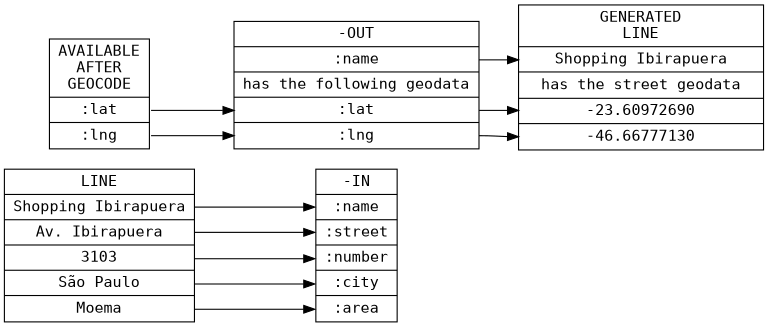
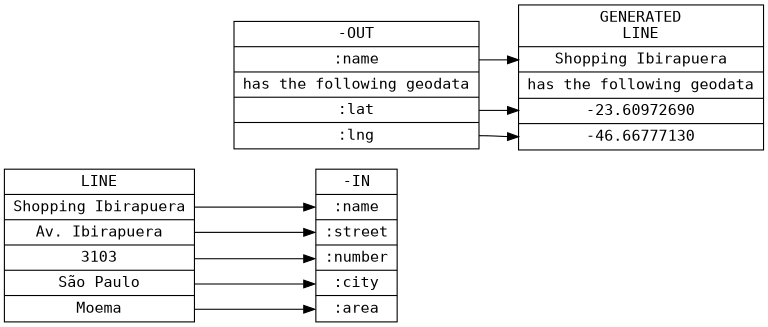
  digraph {
    fontname="DejaVu Sans Mono"
    rankdir=LR
    node [fontname="DejaVu Sans Mono" shape=record]
    edge [fontname="DejaVu Sans Mono" headport=f2 tailport=f0]
    n1 [label=" LINE |<f0> Shopping Ibirapuera|<f1> Av. Ibirapuera|<f2> 3103| <f3> São Paulo |<f4> Moema"]
    n2 [label=" -IN | <f0> :name|<f1> :street|<f2> :number| <f3> :city |<f4> :area"]
    n3 [label="-OUT |<f0> :name|<f1>  has the following geodata | <f2> :lat |<f3> :lng"]
-   n4 [label="GENERATED\nLINE | <f0> Shopping Ibirapuera|<f1> has the street geodata |<f2> -23.60972690|<f3> -46.66777130"]
-   n5 [label="AVAILABLE\nAFTER\nGEOCODE |<f0> :lat |<f1> :lng"]
+   n4 [label="GENERATED\nLINE | <f0> Shopping Ibirapuera|<f1> has the following geodata |<f2> -23.60972690|<f3> -46.66777130"]
    n1 -> n2 [headport=f0]
    n1 -> n2 [headport=f1 tailport=f1]
    n1 -> n2 [tailport=f2]
    n1 -> n2 [headport=f3 tailport=f3]
    n1 -> n2 [headport=f4 tailport=f4]
    n3 -> n4 [headport=f0]
    n3 -> n4 [tailport=f2]
    n3 -> n4 [headport=f3 tailport=f3]
-   n5 -> n3
-   n5 -> n3 [headport=f3 tailport=f1]
  }
